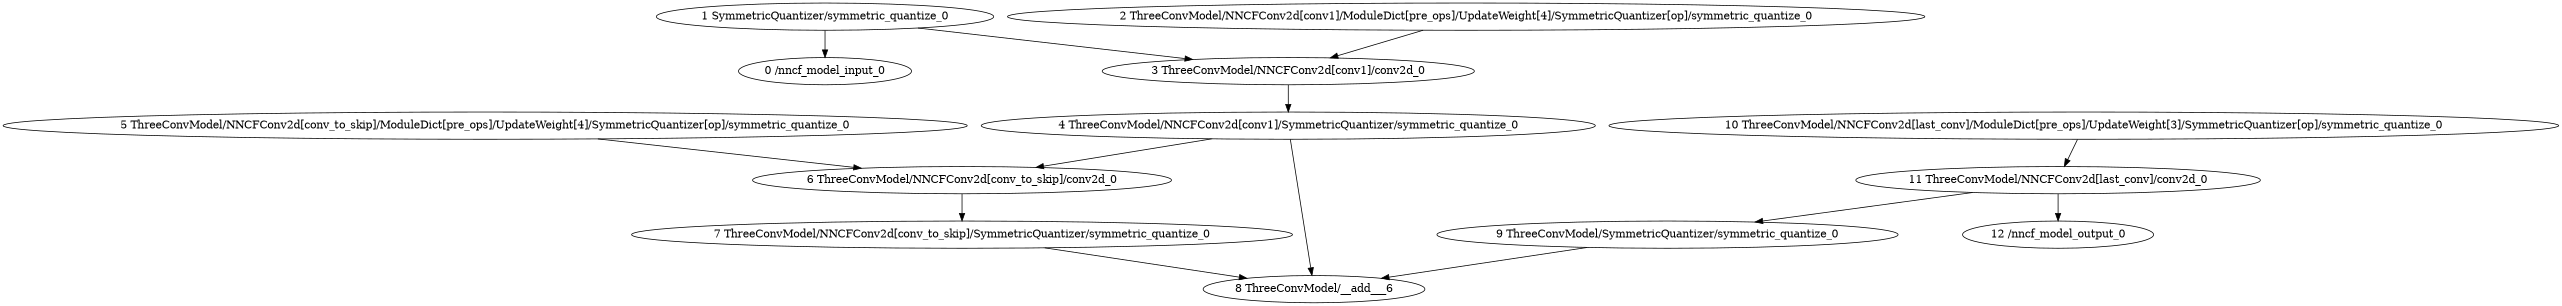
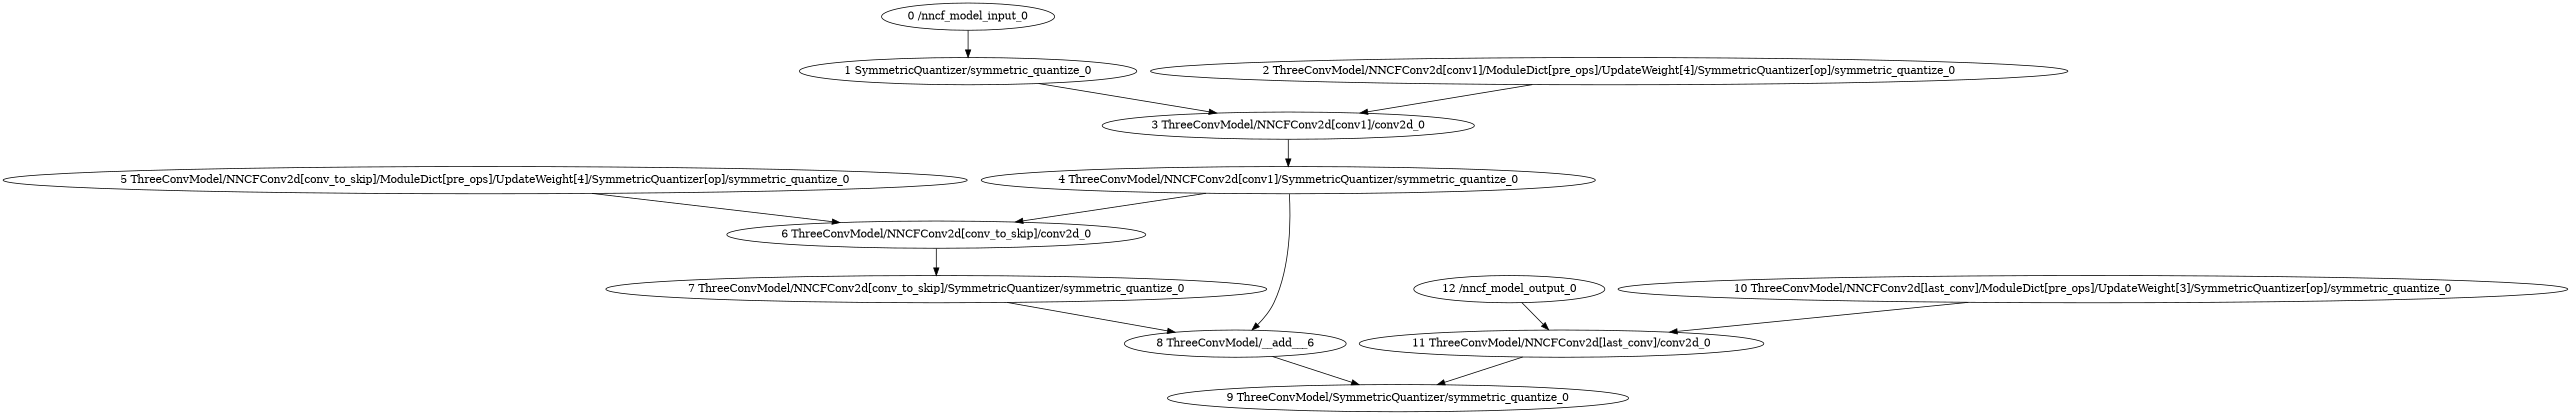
  strict digraph {
    node [type=symmetric_quantize]
    "0 /nncf_model_input_0" [type=nncf_model_input]
    "1 SymmetricQuantizer/symmetric_quantize_0"
    "3 ThreeConvModel/NNCFConv2d[conv1]/conv2d_0" [type=conv2d]
    "4 ThreeConvModel/NNCFConv2d[conv1]/SymmetricQuantizer/symmetric_quantize_0"
    "2 ThreeConvModel/NNCFConv2d[conv1]/ModuleDict[pre_ops]/UpdateWeight[4]/SymmetricQuantizer[op]/symmetric_quantize_0"
    "6 ThreeConvModel/NNCFConv2d[conv_to_skip]/conv2d_0" [type=conv2d]
    n7 [label="8 ThreeConvModel/__add___6" type=__add__]
    "7 ThreeConvModel/NNCFConv2d[conv_to_skip]/SymmetricQuantizer/symmetric_quantize_0"
    "9 ThreeConvModel/SymmetricQuantizer/symmetric_quantize_0"
    "5 ThreeConvModel/NNCFConv2d[conv_to_skip]/ModuleDict[pre_ops]/UpdateWeight[4]/SymmetricQuantizer[op]/symmetric_quantize_0"
    "11 ThreeConvModel/NNCFConv2d[last_conv]/conv2d_0" [type=conv2d]
    "12 /nncf_model_output_0" [type=nncf_model_output]
    "10 ThreeConvModel/NNCFConv2d[last_conv]/ModuleDict[pre_ops]/UpdateWeight[3]/SymmetricQuantizer[op]/symmetric_quantize_0"
-   "1 SymmetricQuantizer/symmetric_quantize_0" -> "0 /nncf_model_input_0"
+   "0 /nncf_model_input_0" -> "1 SymmetricQuantizer/symmetric_quantize_0"
    "1 SymmetricQuantizer/symmetric_quantize_0" -> "3 ThreeConvModel/NNCFConv2d[conv1]/conv2d_0"
    "3 ThreeConvModel/NNCFConv2d[conv1]/conv2d_0" -> "4 ThreeConvModel/NNCFConv2d[conv1]/SymmetricQuantizer/symmetric_quantize_0"
    "4 ThreeConvModel/NNCFConv2d[conv1]/SymmetricQuantizer/symmetric_quantize_0" -> "6 ThreeConvModel/NNCFConv2d[conv_to_skip]/conv2d_0"
    "4 ThreeConvModel/NNCFConv2d[conv1]/SymmetricQuantizer/symmetric_quantize_0" -> n7
    "2 ThreeConvModel/NNCFConv2d[conv1]/ModuleDict[pre_ops]/UpdateWeight[4]/SymmetricQuantizer[op]/symmetric_quantize_0" -> "3 ThreeConvModel/NNCFConv2d[conv1]/conv2d_0"
    "6 ThreeConvModel/NNCFConv2d[conv_to_skip]/conv2d_0" -> "7 ThreeConvModel/NNCFConv2d[conv_to_skip]/SymmetricQuantizer/symmetric_quantize_0"
-   "9 ThreeConvModel/SymmetricQuantizer/symmetric_quantize_0" -> n7
+   n7 -> "9 ThreeConvModel/SymmetricQuantizer/symmetric_quantize_0"
    "7 ThreeConvModel/NNCFConv2d[conv_to_skip]/SymmetricQuantizer/symmetric_quantize_0" -> n7
    "5 ThreeConvModel/NNCFConv2d[conv_to_skip]/ModuleDict[pre_ops]/UpdateWeight[4]/SymmetricQuantizer[op]/symmetric_quantize_0" -> "6 ThreeConvModel/NNCFConv2d[conv_to_skip]/conv2d_0"
    "11 ThreeConvModel/NNCFConv2d[last_conv]/conv2d_0" -> "9 ThreeConvModel/SymmetricQuantizer/symmetric_quantize_0"
-   "11 ThreeConvModel/NNCFConv2d[last_conv]/conv2d_0" -> "12 /nncf_model_output_0"
+   "12 /nncf_model_output_0" -> "11 ThreeConvModel/NNCFConv2d[last_conv]/conv2d_0"
    "10 ThreeConvModel/NNCFConv2d[last_conv]/ModuleDict[pre_ops]/UpdateWeight[3]/SymmetricQuantizer[op]/symmetric_quantize_0" -> "11 ThreeConvModel/NNCFConv2d[last_conv]/conv2d_0"
  }
